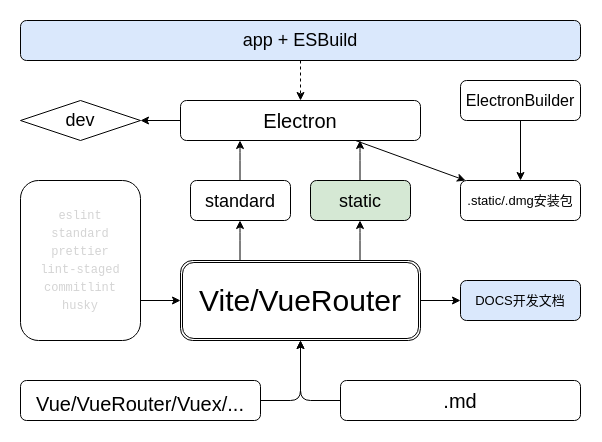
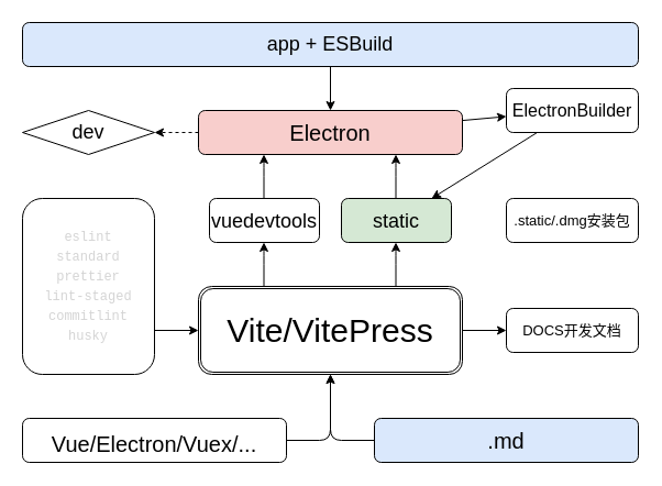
  <mxCell id="0" />
  <mxCell id="1" parent="0" />
  <mxCell id="2" value="" style="edgeStyle=none;html=1;fontSize=18;entryX=0;entryY=0.5;entryDx=0;entryDy=0;exitX=1;exitY=0.75;exitDx=0;exitDy=0;" parent="1" source="25" target="3" edge="1"><mxGeometry relative="1" as="geometry" /></mxCell>
- <mxCell id="3" value="Vite/VueRouter" style="shape=ext;double=1;rounded=1;whiteSpace=wrap;html=1;fontSize=30;" parent="1" vertex="1"><mxGeometry x="180" y="260" width="240" height="80" as="geometry" /></mxCell>
+ <mxCell id="3" value="Vite/VitePress" style="shape=ext;double=1;rounded=1;whiteSpace=wrap;html=1;fontSize=30;" parent="1" vertex="1"><mxGeometry x="180" y="260" width="240" height="80" as="geometry" /></mxCell>
  <mxCell id="4" value="" style="edgeStyle=segmentEdgeStyle;endArrow=classic;html=1;fontSize=30;" parent="1" edge="1"><mxGeometry width="50" height="50" relative="1" as="geometry"><mxPoint x="260" y="400" as="sourcePoint" /><mxPoint x="300" y="340" as="targetPoint" /></mxGeometry></mxCell>
- <mxCell id="5" value="&lt;font style=&quot;font-size: 20px&quot;&gt;Vue/VueRouter/Vuex/...&lt;/font&gt;" style="rounded=1;whiteSpace=wrap;html=1;fontSize=30;" parent="1" vertex="1"><mxGeometry x="20" y="380" width="240" height="40" as="geometry" /></mxCell>
+ <mxCell id="5" value="&lt;font style=&quot;font-size: 20px&quot;&gt;Vue/Electron/Vuex/...&lt;/font&gt;" style="rounded=1;whiteSpace=wrap;html=1;fontSize=30;" parent="1" vertex="1"><mxGeometry x="20" y="380" width="240" height="40" as="geometry" /></mxCell>
  <mxCell id="6" value="" style="edgeStyle=segmentEdgeStyle;endArrow=classic;html=1;fontSize=20;" parent="1" edge="1"><mxGeometry width="50" height="50" relative="1" as="geometry"><mxPoint x="340" y="400" as="sourcePoint" /><mxPoint x="300" y="340" as="targetPoint" /></mxGeometry></mxCell>
- <mxCell id="7" value=".md" style="rounded=1;whiteSpace=wrap;html=1;fontSize=20;" parent="1" vertex="1"><mxGeometry x="340" y="380" width="240" height="40" as="geometry" /></mxCell>
+ <mxCell id="7" value=".md" style="rounded=1;whiteSpace=wrap;html=1;fontSize=20;fillColor=#dae8fc;" parent="1" vertex="1"><mxGeometry x="340" y="380" width="240" height="40" as="geometry" /></mxCell>
  <mxCell id="8" value="" style="endArrow=classic;html=1;fontSize=20;" parent="1" edge="1"><mxGeometry width="50" height="50" relative="1" as="geometry"><mxPoint x="239.5" y="260" as="sourcePoint" /><mxPoint x="239.5" y="220" as="targetPoint" /><Array as="points"><mxPoint x="239.5" y="230" /></Array></mxGeometry></mxCell>
  <mxCell id="9" value="" style="endArrow=classic;html=1;fontSize=20;" parent="1" edge="1"><mxGeometry width="50" height="50" relative="1" as="geometry"><mxPoint x="359.5" y="260" as="sourcePoint" /><mxPoint x="359.5" y="220" as="targetPoint" /><Array as="points"><mxPoint x="359.5" y="230" /></Array></mxGeometry></mxCell>
- <mxCell id="10" value="&lt;font style=&quot;font-size: 18px&quot;&gt;standard&lt;/font&gt;" style="rounded=1;whiteSpace=wrap;html=1;fontSize=20;" parent="1" vertex="1"><mxGeometry x="190" y="180" width="100" height="40" as="geometry" /></mxCell>
+ <mxCell id="10" value="&lt;font style=&quot;font-size: 18px&quot;&gt;vuedevtools&lt;/font&gt;" style="rounded=1;whiteSpace=wrap;html=1;fontSize=20;" parent="1" vertex="1"><mxGeometry x="190" y="180" width="100" height="40" as="geometry" /></mxCell>
  <mxCell id="11" value="&lt;font style=&quot;font-size: 18px&quot;&gt;static&lt;/font&gt;" style="rounded=1;whiteSpace=wrap;html=1;fontSize=20;fillColor=#d5e8d4;" parent="1" vertex="1"><mxGeometry x="310" y="180" width="100" height="40" as="geometry" /></mxCell>
  <mxCell id="12" value="" style="endArrow=classic;html=1;fontSize=13;" parent="1" edge="1"><mxGeometry width="50" height="50" relative="1" as="geometry"><mxPoint x="420" y="300" as="sourcePoint" /><mxPoint x="460" y="300" as="targetPoint" /></mxGeometry></mxCell>
- <mxCell id="13" value="DOCS开发文档" style="rounded=1;whiteSpace=wrap;html=1;fontSize=13;fillColor=#dae8fc;" parent="1" vertex="1"><mxGeometry x="460" y="280" width="120" height="40" as="geometry" /></mxCell>
+ <mxCell id="13" value="DOCS开发文档" style="rounded=1;whiteSpace=wrap;html=1;fontSize=13;" parent="1" vertex="1"><mxGeometry x="460" y="280" width="120" height="40" as="geometry" /></mxCell>
  <mxCell id="14" value="" style="endArrow=classic;html=1;fontSize=20;" parent="1" edge="1"><mxGeometry width="50" height="50" relative="1" as="geometry"><mxPoint x="239.5" y="180" as="sourcePoint" /><mxPoint x="239.5" y="140" as="targetPoint" /><Array as="points"><mxPoint x="239.5" y="150" /></Array></mxGeometry></mxCell>
  <mxCell id="15" value="" style="endArrow=classic;html=1;fontSize=20;" parent="1" edge="1"><mxGeometry width="50" height="50" relative="1" as="geometry"><mxPoint x="359.5" y="180" as="sourcePoint" /><mxPoint x="359.5" y="140" as="targetPoint" /><Array as="points"><mxPoint x="359.5" y="150" /></Array></mxGeometry></mxCell>
- <mxCell id="16" value="" style="edgeStyle=none;html=1;fontSize=18;" parent="1" source="19" target="20" edge="1"><mxGeometry relative="1" as="geometry" /></mxCell>
- <mxCell id="17" value="" style="edgeStyle=none;html=1;fontSize=18;" parent="1" source="19" target="23" edge="1"><mxGeometry relative="1" as="geometry" /></mxCell>
- <mxCell id="18" value="" style="edgeStyle=none;html=1;fontSize=16;entryX=0.5;entryY=0;entryDx=0;entryDy=0;exitX=0.5;exitY=1;exitDx=0;exitDy=0;dashed=1;" parent="1" source="24" target="19" edge="1"><mxGeometry relative="1" as="geometry"><mxPoint x="260" y="50" as="sourcePoint" /></mxGeometry></mxCell>
- <mxCell id="19" value="&lt;font style=&quot;font-size: 20px&quot;&gt;Electron&lt;/font&gt;" style="rounded=1;whiteSpace=wrap;html=1;fontSize=13;" parent="1" vertex="1"><mxGeometry x="180" y="100" width="240" height="40" as="geometry" /></mxCell>
+ <mxCell id="16" value="" style="edgeStyle=none;html=1;fontSize=18;dashed=1;" parent="1" source="19" target="20" edge="1"><mxGeometry relative="1" as="geometry" /></mxCell>
+ <mxCell id="17" value="" style="edgeStyle=none;html=1;fontSize=18;" parent="1" source="19" target="22" edge="1"><mxGeometry relative="1" as="geometry" /></mxCell>
+ <mxCell id="18" value="" style="edgeStyle=none;html=1;fontSize=16;entryX=0.5;entryY=0;entryDx=0;entryDy=0;exitX=0.5;exitY=1;exitDx=0;exitDy=0;" parent="1" source="24" target="19" edge="1"><mxGeometry relative="1" as="geometry"><mxPoint x="260" y="50" as="sourcePoint" /></mxGeometry></mxCell>
+ <mxCell id="19" value="&lt;font style=&quot;font-size: 20px&quot;&gt;Electron&lt;/font&gt;" style="rounded=1;whiteSpace=wrap;html=1;fontSize=13;fillColor=#f8cecc;" parent="1" vertex="1"><mxGeometry x="180" y="100" width="240" height="40" as="geometry" /></mxCell>
  <mxCell id="20" value="&lt;font style=&quot;font-size: 18px&quot;&gt;dev&lt;/font&gt;" style="rhombus;whiteSpace=wrap;html=1;fontSize=13;" parent="1" vertex="1"><mxGeometry x="20" y="100" width="120" height="40" as="geometry" /></mxCell>
- <mxCell id="21" value="" style="edgeStyle=none;html=1;fontSize=16;" parent="1" source="22" target="23" edge="1"><mxGeometry relative="1" as="geometry" /></mxCell>
+ <mxCell id="21" value="" style="edgeStyle=none;html=1;fontSize=16;" parent="1" source="22" target="11" edge="1"><mxGeometry relative="1" as="geometry" /></mxCell>
  <mxCell id="22" value="&lt;font style=&quot;font-size: 16px&quot;&gt;ElectronBuilder&lt;/font&gt;" style="whiteSpace=wrap;html=1;fontSize=13;rounded=1;" parent="1" vertex="1"><mxGeometry x="460" y="80" width="120" height="40" as="geometry" /></mxCell>
  <mxCell id="23" value=".static/.dmg安装包" style="whiteSpace=wrap;html=1;fontSize=13;rounded=1;" parent="1" vertex="1"><mxGeometry x="460" y="180" width="120" height="40" as="geometry" /></mxCell>
  <mxCell id="24" value="&lt;font style=&quot;font-size: 18px&quot;&gt;app + ESBuild&lt;/font&gt;" style="whiteSpace=wrap;html=1;fontSize=13;rounded=1;fillColor=#dae8fc;" parent="1" vertex="1"><mxGeometry x="20" y="20" width="560" height="40" as="geometry" /></mxCell>
  <mxCell id="25" value="&lt;div style=&quot;color: rgb(212 , 212 , 212) ; font-family: &amp;#34;menlo&amp;#34; , &amp;#34;monaco&amp;#34; , &amp;#34;courier new&amp;#34; , monospace ; font-size: 12px ; line-height: 18px&quot;&gt;eslint&lt;/div&gt;&lt;div style=&quot;color: rgb(212 , 212 , 212) ; font-family: &amp;#34;menlo&amp;#34; , &amp;#34;monaco&amp;#34; , &amp;#34;courier new&amp;#34; , monospace ; font-size: 12px ; line-height: 18px&quot;&gt;standard&lt;/div&gt;&lt;div style=&quot;color: rgb(212 , 212 , 212) ; font-family: &amp;#34;menlo&amp;#34; , &amp;#34;monaco&amp;#34; , &amp;#34;courier new&amp;#34; , monospace ; font-size: 12px ; line-height: 18px&quot;&gt;prettier&lt;/div&gt;&lt;div style=&quot;color: rgb(212 , 212 , 212) ; font-family: &amp;#34;menlo&amp;#34; , &amp;#34;monaco&amp;#34; , &amp;#34;courier new&amp;#34; , monospace ; font-size: 12px ; line-height: 18px&quot;&gt;&lt;div style=&quot;font-family: &amp;#34;menlo&amp;#34; , &amp;#34;monaco&amp;#34; , &amp;#34;courier new&amp;#34; , monospace ; line-height: 18px&quot;&gt;lint-staged&lt;/div&gt;&lt;div style=&quot;font-family: &amp;#34;menlo&amp;#34; , &amp;#34;monaco&amp;#34; , &amp;#34;courier new&amp;#34; , monospace ; line-height: 18px&quot;&gt;&lt;div style=&quot;font-family: &amp;#34;menlo&amp;#34; , &amp;#34;monaco&amp;#34; , &amp;#34;courier new&amp;#34; , monospace ; line-height: 18px&quot;&gt;commitlint&lt;/div&gt;&lt;div style=&quot;font-family: &amp;#34;menlo&amp;#34; , &amp;#34;monaco&amp;#34; , &amp;#34;courier new&amp;#34; , monospace ; line-height: 18px&quot;&gt;&lt;div style=&quot;line-height: 18px&quot;&gt;husky&lt;/div&gt;&lt;/div&gt;&lt;/div&gt;&lt;/div&gt;" style="whiteSpace=wrap;html=1;fontSize=30;rounded=1;" parent="1" vertex="1"><mxGeometry x="20" y="180" width="120" height="160" as="geometry" /></mxCell>
